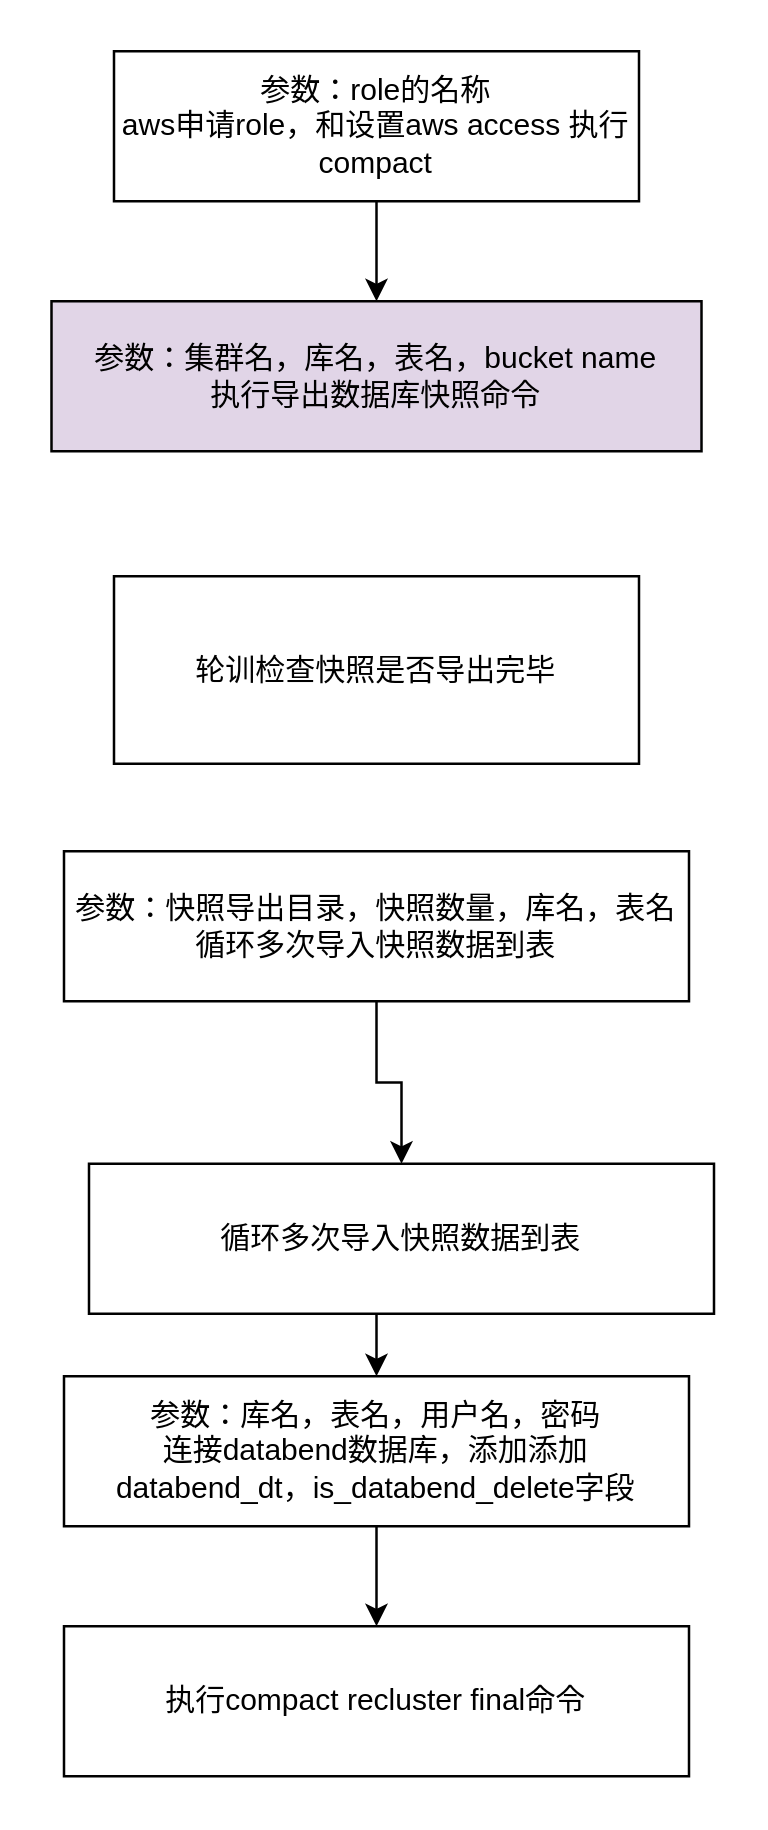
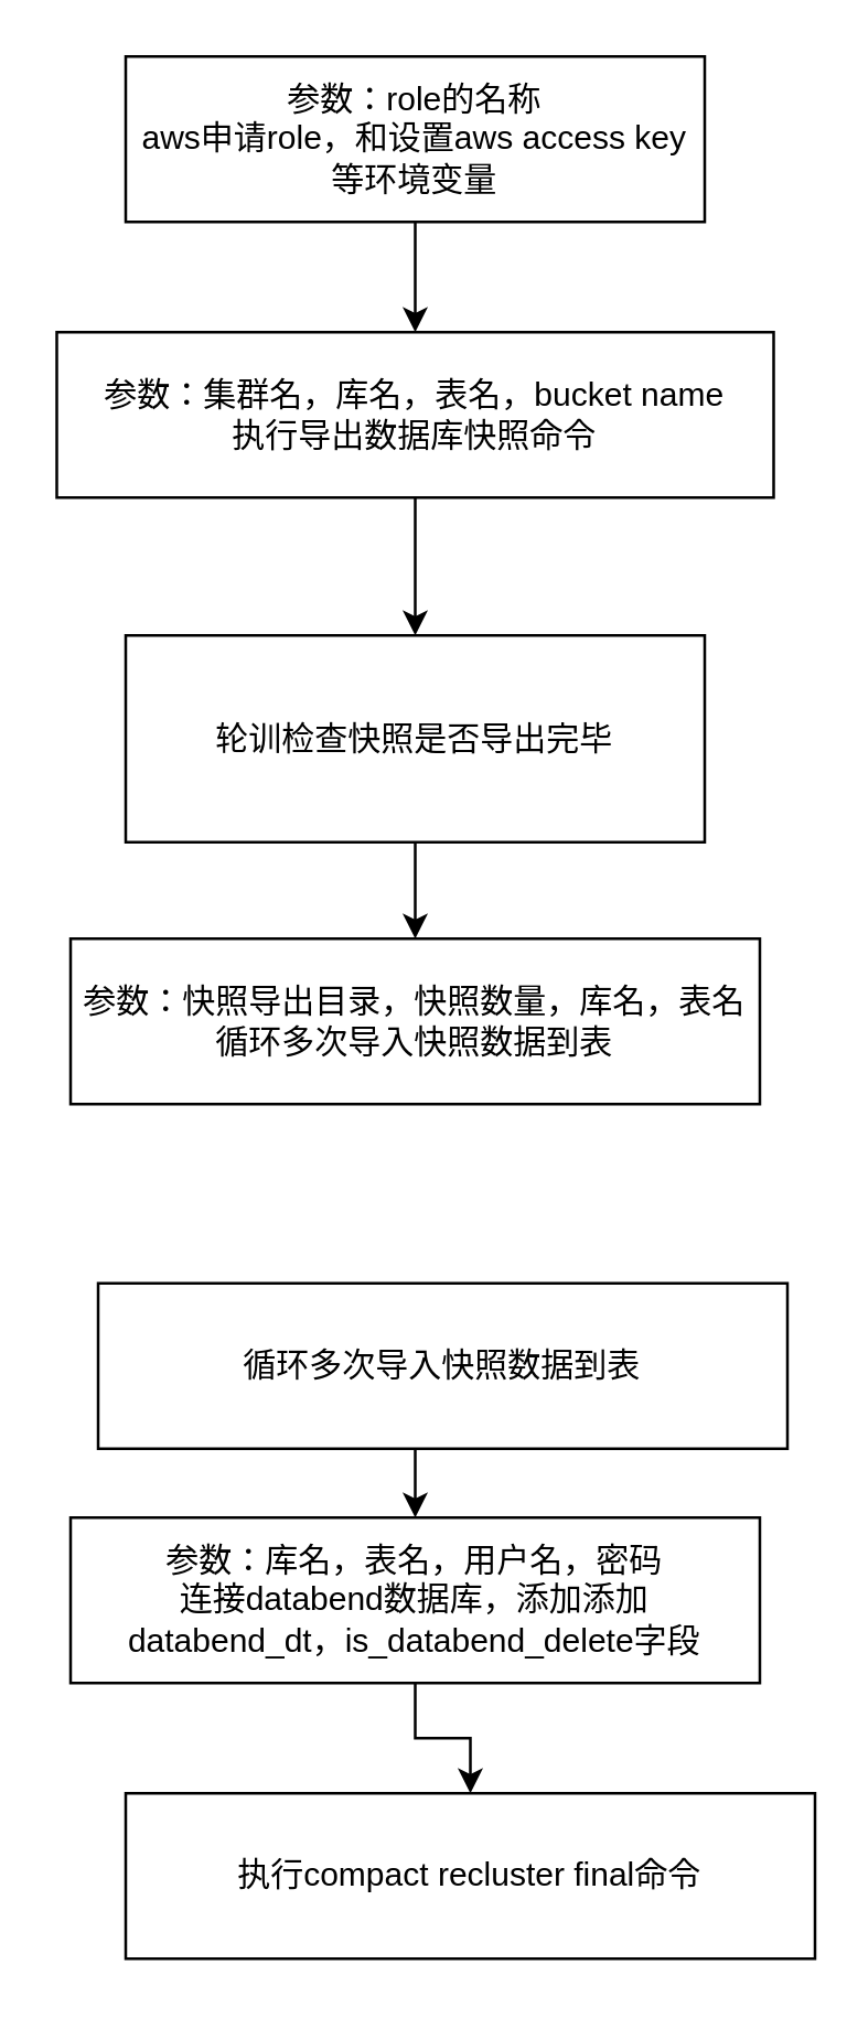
  <mxCell id="0" />
  <mxCell id="1" parent="0" />
  <mxCell id="2" style="edgeStyle=orthogonalEdgeStyle;rounded=0;orthogonalLoop=1;jettySize=auto;html=1;exitX=0.5;exitY=1;exitDx=0;exitDy=0;entryX=0.5;entryY=0;entryDx=0;entryDy=0;" edge="1" parent="1" source="3" target="5"><mxGeometry relative="1" as="geometry" /></mxCell>
- <mxCell id="3" value="参数：role的名称&lt;br&gt;aws申请role，和设置aws access 执行compact" style="rounded=0;whiteSpace=wrap;html=1;" vertex="1" parent="1"><mxGeometry x="45" y="20" width="210" height="60" as="geometry" /></mxCell>
- <mxCell id="5" value="参数：集群名，库名，表名，bucket name&lt;br&gt;执行导出数据库快照命令" style="rounded=0;whiteSpace=wrap;html=1;fillColor=#e1d5e7;" vertex="1" parent="1"><mxGeometry x="20" y="120" width="260" height="60" as="geometry" /></mxCell>
+ <mxCell id="3" value="参数：role的名称&lt;br&gt;aws申请role，和设置aws access key等环境变量" style="rounded=0;whiteSpace=wrap;html=1;" vertex="1" parent="1"><mxGeometry x="45" y="20" width="210" height="60" as="geometry" /></mxCell>
+ <mxCell id="4" style="edgeStyle=orthogonalEdgeStyle;rounded=0;orthogonalLoop=1;jettySize=auto;html=1;exitX=0.5;exitY=1;exitDx=0;exitDy=0;entryX=0.5;entryY=0;entryDx=0;entryDy=0;" edge="1" parent="1" source="5" target="7"><mxGeometry relative="1" as="geometry" /></mxCell>
+ <mxCell id="5" value="参数：集群名，库名，表名，bucket name&lt;br&gt;执行导出数据库快照命令" style="rounded=0;whiteSpace=wrap;html=1;" vertex="1" parent="1"><mxGeometry x="20" y="120" width="260" height="60" as="geometry" /></mxCell>
+ <mxCell id="6" style="edgeStyle=orthogonalEdgeStyle;rounded=0;orthogonalLoop=1;jettySize=auto;html=1;exitX=0.5;exitY=1;exitDx=0;exitDy=0;" edge="1" parent="1" source="7" target="9"><mxGeometry relative="1" as="geometry" /></mxCell>
  <mxCell id="7" value="轮训检查快照是否导出完毕" style="rounded=0;whiteSpace=wrap;html=1;" vertex="1" parent="1"><mxGeometry x="45" y="230" width="210" height="75" as="geometry" /></mxCell>
- <mxCell id="8" style="edgeStyle=orthogonalEdgeStyle;rounded=0;orthogonalLoop=1;jettySize=auto;html=1;exitX=0.5;exitY=1;exitDx=0;exitDy=0;entryX=0.5;entryY=0;entryDx=0;entryDy=0;" edge="1" parent="1" source="9" target="11"><mxGeometry relative="1" as="geometry" /></mxCell>
  <mxCell id="9" value="参数：快照导出目录，快照数量，库名，表名&lt;br&gt;循环多次导入快照数据到表" style="rounded=0;whiteSpace=wrap;html=1;" vertex="1" parent="1"><mxGeometry x="25" y="340" width="250" height="60" as="geometry" /></mxCell>
  <mxCell id="10" style="edgeStyle=orthogonalEdgeStyle;rounded=0;orthogonalLoop=1;jettySize=auto;html=1;exitX=0.5;exitY=1;exitDx=0;exitDy=0;entryX=0.5;entryY=0;entryDx=0;entryDy=0;" edge="1" parent="1" source="11" target="13"><mxGeometry relative="1" as="geometry" /></mxCell>
  <mxCell id="11" value="循环多次导入快照数据到表" style="rounded=0;whiteSpace=wrap;html=1;" vertex="1" parent="1"><mxGeometry x="35" y="465" width="250" height="60" as="geometry" /></mxCell>
  <mxCell id="12" style="edgeStyle=orthogonalEdgeStyle;rounded=0;orthogonalLoop=1;jettySize=auto;html=1;exitX=0.5;exitY=1;exitDx=0;exitDy=0;" edge="1" parent="1" source="13" target="14"><mxGeometry relative="1" as="geometry" /></mxCell>
  <mxCell id="13" value="参数：库名，表名，用户名，密码&lt;div&gt;连接databend数据库，添加添加databend_dt，is_databend_delete字段&lt;/div&gt;" style="rounded=0;whiteSpace=wrap;html=1;" vertex="1" parent="1"><mxGeometry x="25" y="550" width="250" height="60" as="geometry" /></mxCell>
- <mxCell id="14" value="执行compact recluster final命令" style="rounded=0;whiteSpace=wrap;html=1;" vertex="1" parent="1"><mxGeometry x="25" y="650" width="250" height="60" as="geometry" /></mxCell>
+ <mxCell id="14" value="执行compact recluster final命令" style="rounded=0;whiteSpace=wrap;html=1;" vertex="1" parent="1"><mxGeometry x="45" y="650" width="250" height="60" as="geometry" /></mxCell>
